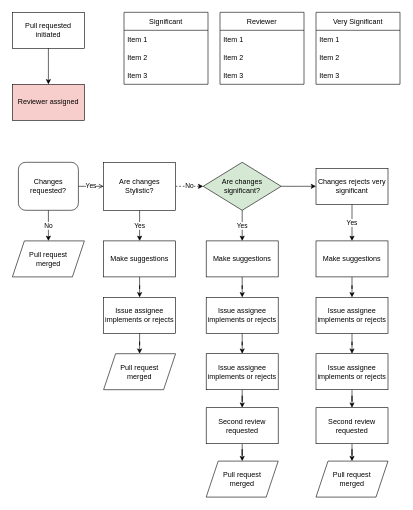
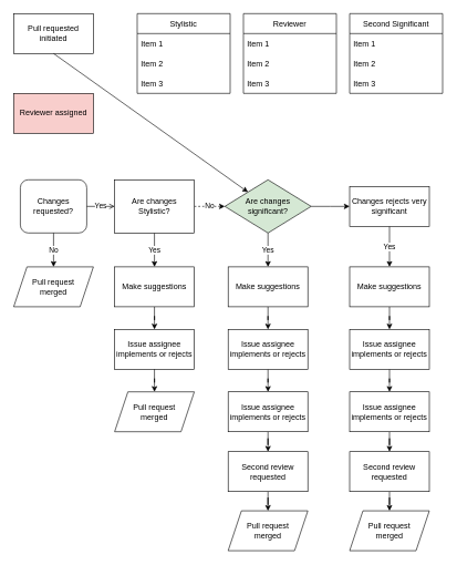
  <mxCell id="0" />
  <mxCell id="1" parent="0" />
  <mxCell id="2" value="Pull requested initiated" style="rounded=0;whiteSpace=wrap;html=1;" parent="1" vertex="1"><mxGeometry x="20" y="20" width="120" height="60" as="geometry" /></mxCell>
  <mxCell id="3" value="Changes requested?" style="whiteSpace=wrap;html=1;rounded=1;" parent="1" vertex="1"><mxGeometry x="30" y="270" width="100" height="80" as="geometry" /></mxCell>
  <mxCell id="4" value="Reviewer assigned" style="rounded=0;whiteSpace=wrap;html=1;fillColor=#f8cecc;" parent="1" vertex="1"><mxGeometry x="20" y="140" width="120" height="60" as="geometry" /></mxCell>
  <mxCell id="5" value="No" style="endArrow=classic;html=1;rounded=0;entryX=0.5;entryY=0;entryDx=0;entryDy=0;exitX=0.5;exitY=1;exitDx=0;exitDy=0;" parent="1" source="3" target="51" edge="1"><mxGeometry width="50" height="50" relative="1" as="geometry"><mxPoint x="66" y="310" as="sourcePoint" /><mxPoint x="-16" y="310" as="targetPoint" /></mxGeometry></mxCell>
- <mxCell id="6" value="" style="endArrow=classic;html=1;rounded=0;entryX=0.5;entryY=0;entryDx=0;entryDy=0;exitX=0.5;exitY=1;exitDx=0;exitDy=0;" parent="1" source="2" target="4" edge="1"><mxGeometry width="50" height="50" relative="1" as="geometry"><mxPoint x="60" y="390" as="sourcePoint" /><mxPoint x="110" y="340" as="targetPoint" /></mxGeometry></mxCell>
+ <mxCell id="6" value="" style="endArrow=classic;html=1;rounded=0;exitX=0.5;exitY=1;exitDx=0;exitDy=0;" parent="1" source="2" target="30" edge="1"><mxGeometry width="50" height="50" relative="1" as="geometry"><mxPoint x="60" y="390" as="sourcePoint" /><mxPoint x="110" y="340" as="targetPoint" /></mxGeometry></mxCell>
  <mxCell id="7" value="No" style="edgeStyle=orthogonalEdgeStyle;rounded=0;orthogonalLoop=1;jettySize=auto;html=1;dashed=1;" parent="1" source="9" target="30" edge="1"><mxGeometry relative="1" as="geometry" /></mxCell>
  <mxCell id="8" value="Yes" style="edgeStyle=orthogonalEdgeStyle;rounded=0;orthogonalLoop=1;jettySize=auto;html=1;" parent="1" source="9" target="12" edge="1"><mxGeometry relative="1" as="geometry" /></mxCell>
  <mxCell id="9" value="Are changes Stylistic?" style="whiteSpace=wrap;html=1;rounded=0;" parent="1" vertex="1"><mxGeometry x="172" y="270" width="120" height="80" as="geometry" /></mxCell>
  <mxCell id="10" value="Yes" style="endArrow=open;html=1;rounded=0;exitX=1;exitY=0.5;exitDx=0;exitDy=0;entryX=0;entryY=0.5;entryDx=0;entryDy=0;" parent="1" source="3" target="9" edge="1"><mxGeometry width="50" height="50" relative="1" as="geometry"><mxPoint x="60" y="390" as="sourcePoint" /><mxPoint x="160" y="310" as="targetPoint" /></mxGeometry></mxCell>
  <mxCell id="11" value="" style="edgeStyle=orthogonalEdgeStyle;rounded=0;orthogonalLoop=1;jettySize=auto;html=1;" parent="1" source="12" target="13" edge="1"><mxGeometry relative="1" as="geometry" /></mxCell>
  <mxCell id="12" value="Make suggestions" style="rounded=0;whiteSpace=wrap;html=1;" parent="1" vertex="1"><mxGeometry x="172" y="401" width="120" height="60" as="geometry" /></mxCell>
  <mxCell id="13" value="Issue assignee implements or rejects" style="rounded=0;whiteSpace=wrap;html=1;" parent="1" vertex="1"><mxGeometry x="172" y="495" width="120" height="60" as="geometry" /></mxCell>
  <mxCell id="14" value="Pull request &lt;br&gt;merged" style="shape=parallelogram;perimeter=parallelogramPerimeter;whiteSpace=wrap;html=1;fixedSize=1;" parent="1" vertex="1"><mxGeometry x="172" y="589" width="120" height="60" as="geometry" /></mxCell>
  <mxCell id="15" value="" style="edgeStyle=orthogonalEdgeStyle;rounded=0;orthogonalLoop=1;jettySize=auto;html=1;exitX=0.5;exitY=1;exitDx=0;exitDy=0;" parent="1" source="13" target="14" edge="1"><mxGeometry relative="1" as="geometry"><mxPoint x="232" y="649" as="sourcePoint" /></mxGeometry></mxCell>
- <mxCell id="16" value="Very Significant" style="swimlane;fontStyle=0;childLayout=stackLayout;horizontal=1;startSize=30;horizontalStack=0;resizeParent=1;resizeParentMax=0;resizeLast=0;collapsible=1;marginBottom=0;" parent="1" vertex="1"><mxGeometry x="526" y="20" width="140" height="120" as="geometry" /></mxCell>
+ <mxCell id="16" value="Second Significant" style="swimlane;fontStyle=0;childLayout=stackLayout;horizontal=1;startSize=30;horizontalStack=0;resizeParent=1;resizeParentMax=0;resizeLast=0;collapsible=1;marginBottom=0;" parent="1" vertex="1"><mxGeometry x="526" y="20" width="140" height="120" as="geometry" /></mxCell>
  <mxCell id="17" value="Item 1" style="text;strokeColor=none;fillColor=none;align=left;verticalAlign=middle;spacingLeft=4;spacingRight=4;overflow=hidden;points=[[0,0.5],[1,0.5]];portConstraint=eastwest;rotatable=0;" parent="16" vertex="1"><mxGeometry y="30" width="140" height="30" as="geometry" /></mxCell>
  <mxCell id="18" value="Item 2" style="text;strokeColor=none;fillColor=none;align=left;verticalAlign=middle;spacingLeft=4;spacingRight=4;overflow=hidden;points=[[0,0.5],[1,0.5]];portConstraint=eastwest;rotatable=0;" parent="16" vertex="1"><mxGeometry y="60" width="140" height="30" as="geometry" /></mxCell>
  <mxCell id="19" value="Item 3" style="text;strokeColor=none;fillColor=none;align=left;verticalAlign=middle;spacingLeft=4;spacingRight=4;overflow=hidden;points=[[0,0.5],[1,0.5]];portConstraint=eastwest;rotatable=0;" parent="16" vertex="1"><mxGeometry y="90" width="140" height="30" as="geometry" /></mxCell>
- <mxCell id="20" value="Significant" style="swimlane;fontStyle=0;childLayout=stackLayout;horizontal=1;startSize=30;horizontalStack=0;resizeParent=1;resizeParentMax=0;resizeLast=0;collapsible=1;marginBottom=0;" parent="1" vertex="1"><mxGeometry x="206" y="20" width="140" height="120" as="geometry" /></mxCell>
+ <mxCell id="20" value="Stylistic" style="swimlane;fontStyle=0;childLayout=stackLayout;horizontal=1;startSize=30;horizontalStack=0;resizeParent=1;resizeParentMax=0;resizeLast=0;collapsible=1;marginBottom=0;" parent="1" vertex="1"><mxGeometry x="206" y="20" width="140" height="120" as="geometry" /></mxCell>
  <mxCell id="21" value="Item 1" style="text;strokeColor=none;fillColor=none;align=left;verticalAlign=middle;spacingLeft=4;spacingRight=4;overflow=hidden;points=[[0,0.5],[1,0.5]];portConstraint=eastwest;rotatable=0;" parent="20" vertex="1"><mxGeometry y="30" width="140" height="30" as="geometry" /></mxCell>
  <mxCell id="22" value="Item 2" style="text;strokeColor=none;fillColor=none;align=left;verticalAlign=middle;spacingLeft=4;spacingRight=4;overflow=hidden;points=[[0,0.5],[1,0.5]];portConstraint=eastwest;rotatable=0;" parent="20" vertex="1"><mxGeometry y="60" width="140" height="30" as="geometry" /></mxCell>
  <mxCell id="23" value="Item 3" style="text;strokeColor=none;fillColor=none;align=left;verticalAlign=middle;spacingLeft=4;spacingRight=4;overflow=hidden;points=[[0,0.5],[1,0.5]];portConstraint=eastwest;rotatable=0;" parent="20" vertex="1"><mxGeometry y="90" width="140" height="30" as="geometry" /></mxCell>
  <mxCell id="24" value="Reviewer" style="swimlane;fontStyle=0;childLayout=stackLayout;horizontal=1;startSize=30;horizontalStack=0;resizeParent=1;resizeParentMax=0;resizeLast=0;collapsible=1;marginBottom=0;" parent="1" vertex="1"><mxGeometry x="366" y="20" width="140" height="120" as="geometry" /></mxCell>
  <mxCell id="25" value="Item 1" style="text;strokeColor=none;fillColor=none;align=left;verticalAlign=middle;spacingLeft=4;spacingRight=4;overflow=hidden;points=[[0,0.5],[1,0.5]];portConstraint=eastwest;rotatable=0;" parent="24" vertex="1"><mxGeometry y="30" width="140" height="30" as="geometry" /></mxCell>
  <mxCell id="26" value="Item 2" style="text;strokeColor=none;fillColor=none;align=left;verticalAlign=middle;spacingLeft=4;spacingRight=4;overflow=hidden;points=[[0,0.5],[1,0.5]];portConstraint=eastwest;rotatable=0;" parent="24" vertex="1"><mxGeometry y="60" width="140" height="30" as="geometry" /></mxCell>
  <mxCell id="27" value="Item 3" style="text;strokeColor=none;fillColor=none;align=left;verticalAlign=middle;spacingLeft=4;spacingRight=4;overflow=hidden;points=[[0,0.5],[1,0.5]];portConstraint=eastwest;rotatable=0;" parent="24" vertex="1"><mxGeometry y="90" width="140" height="30" as="geometry" /></mxCell>
  <mxCell id="28" value="Yes" style="edgeStyle=orthogonalEdgeStyle;rounded=0;orthogonalLoop=1;jettySize=auto;html=1;" parent="1" source="30" target="32" edge="1"><mxGeometry relative="1" as="geometry" /></mxCell>
  <mxCell id="29" value="" style="edgeStyle=orthogonalEdgeStyle;rounded=0;orthogonalLoop=1;jettySize=auto;html=1;" parent="1" source="30" edge="1"><mxGeometry relative="1" as="geometry"><mxPoint x="526" y="310" as="targetPoint" /></mxGeometry></mxCell>
  <mxCell id="30" value="Are changes &lt;br&gt;significant?" style="rhombus;whiteSpace=wrap;html=1;fillColor=#d5e8d4;" parent="1" vertex="1"><mxGeometry x="338" y="270" width="130" height="80" as="geometry" /></mxCell>
  <mxCell id="31" value="" style="edgeStyle=orthogonalEdgeStyle;rounded=0;orthogonalLoop=1;jettySize=auto;html=1;" parent="1" source="32" target="34" edge="1"><mxGeometry relative="1" as="geometry" /></mxCell>
  <mxCell id="32" value="Make suggestions" style="rounded=0;whiteSpace=wrap;html=1;" parent="1" vertex="1"><mxGeometry x="343" y="401" width="120" height="60" as="geometry" /></mxCell>
  <mxCell id="33" value="" style="edgeStyle=orthogonalEdgeStyle;rounded=0;orthogonalLoop=1;jettySize=auto;html=1;" parent="1" source="34" target="37" edge="1"><mxGeometry relative="1" as="geometry" /></mxCell>
  <mxCell id="34" value="Issue assignee implements or rejects" style="rounded=0;whiteSpace=wrap;html=1;" parent="1" vertex="1"><mxGeometry x="343" y="495" width="120" height="60" as="geometry" /></mxCell>
  <mxCell id="35" value="Pull request &lt;br&gt;merged" style="shape=parallelogram;perimeter=parallelogramPerimeter;whiteSpace=wrap;html=1;fixedSize=1;" parent="1" vertex="1"><mxGeometry x="343" y="768" width="120" height="60" as="geometry" /></mxCell>
  <mxCell id="36" value="" style="edgeStyle=orthogonalEdgeStyle;rounded=0;orthogonalLoop=1;jettySize=auto;html=1;" parent="1" source="37" target="39" edge="1"><mxGeometry relative="1" as="geometry" /></mxCell>
  <mxCell id="37" value="Issue assignee implements or rejects" style="rounded=0;whiteSpace=wrap;html=1;" parent="1" vertex="1"><mxGeometry x="343" y="589" width="120" height="60" as="geometry" /></mxCell>
  <mxCell id="38" value="" style="edgeStyle=orthogonalEdgeStyle;rounded=0;orthogonalLoop=1;jettySize=auto;html=1;" parent="1" source="39" target="35" edge="1"><mxGeometry relative="1" as="geometry" /></mxCell>
  <mxCell id="39" value="Second review requested" style="rounded=0;whiteSpace=wrap;html=1;" parent="1" vertex="1"><mxGeometry x="343" y="679" width="120" height="60" as="geometry" /></mxCell>
  <mxCell id="40" value="Yes" style="edgeStyle=orthogonalEdgeStyle;rounded=0;orthogonalLoop=1;jettySize=auto;html=1;exitX=0.5;exitY=1;exitDx=0;exitDy=0;" parent="1" source="50" target="42" edge="1"><mxGeometry relative="1" as="geometry"><mxPoint x="586" y="350" as="sourcePoint" /></mxGeometry></mxCell>
  <mxCell id="41" value="" style="edgeStyle=orthogonalEdgeStyle;rounded=0;orthogonalLoop=1;jettySize=auto;html=1;" parent="1" source="42" target="44" edge="1"><mxGeometry relative="1" as="geometry" /></mxCell>
  <mxCell id="42" value="Make suggestions" style="rounded=0;whiteSpace=wrap;html=1;" parent="1" vertex="1"><mxGeometry x="526" y="401" width="120" height="60" as="geometry" /></mxCell>
  <mxCell id="43" value="" style="edgeStyle=orthogonalEdgeStyle;rounded=0;orthogonalLoop=1;jettySize=auto;html=1;" parent="1" source="44" target="47" edge="1"><mxGeometry relative="1" as="geometry" /></mxCell>
  <mxCell id="44" value="Issue assignee implements or rejects" style="rounded=0;whiteSpace=wrap;html=1;" parent="1" vertex="1"><mxGeometry x="526" y="495" width="120" height="60" as="geometry" /></mxCell>
  <mxCell id="45" value="Pull request &lt;br&gt;merged" style="shape=parallelogram;perimeter=parallelogramPerimeter;whiteSpace=wrap;html=1;fixedSize=1;" parent="1" vertex="1"><mxGeometry x="526" y="768" width="120" height="60" as="geometry" /></mxCell>
  <mxCell id="46" value="" style="edgeStyle=orthogonalEdgeStyle;rounded=0;orthogonalLoop=1;jettySize=auto;html=1;" parent="1" source="47" target="49" edge="1"><mxGeometry relative="1" as="geometry" /></mxCell>
  <mxCell id="47" value="Issue assignee implements or rejects" style="rounded=0;whiteSpace=wrap;html=1;" parent="1" vertex="1"><mxGeometry x="526" y="589" width="120" height="60" as="geometry" /></mxCell>
  <mxCell id="48" value="" style="edgeStyle=orthogonalEdgeStyle;rounded=0;orthogonalLoop=1;jettySize=auto;html=1;" parent="1" source="49" target="45" edge="1"><mxGeometry relative="1" as="geometry" /></mxCell>
  <mxCell id="49" value="Second review requested" style="rounded=0;whiteSpace=wrap;html=1;" parent="1" vertex="1"><mxGeometry x="526" y="679" width="120" height="60" as="geometry" /></mxCell>
  <mxCell id="50" value="Changes rejects very significant" style="rounded=0;whiteSpace=wrap;html=1;" parent="1" vertex="1"><mxGeometry x="526" y="280" width="120" height="60" as="geometry" /></mxCell>
  <mxCell id="51" value="Pull request &lt;br&gt;merged" style="shape=parallelogram;perimeter=parallelogramPerimeter;whiteSpace=wrap;html=1;fixedSize=1;" parent="1" vertex="1"><mxGeometry x="20" y="401" width="120" height="60" as="geometry" /></mxCell>
